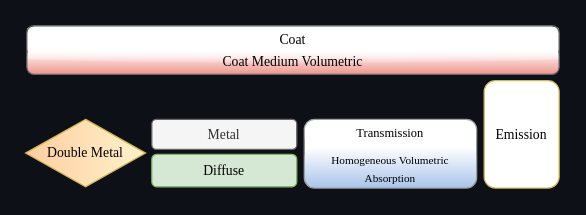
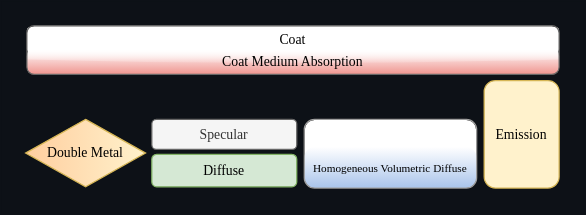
  <mxCell id="0" />
  <mxCell id="1" parent="0" />
  <mxCell id="2" value="" style="rounded=1;whiteSpace=wrap;html=1;strokeWidth=1;" vertex="1" parent="1"><mxGeometry x="21" y="20" width="426" height="39" as="geometry" /></mxCell>
  <mxCell id="3" value="" style="rounded=1;whiteSpace=wrap;html=1;strokeWidth=1;" vertex="1" parent="1"><mxGeometry x="243" y="95" width="138" height="55" as="geometry" /></mxCell>
  <mxCell id="4" value="&lt;font style=&quot;font-size: 11px;&quot; face=&quot;Kollektif&quot;&gt;Double Metal&lt;br&gt;&lt;/font&gt;" style="rhombus;whiteSpace=wrap;html=1;fillColor=#fff2cc;strokeColor=#d6b656;gradientColor=#FFCE9F;gradientDirection=west;" vertex="1" parent="1"><mxGeometry x="20" y="95" width="96" height="54" as="geometry" /></mxCell>
- <mxCell id="5" value="&lt;p style=&quot;line-height: 120%;&quot;&gt;&lt;font style=&quot;font-size: 11px;&quot; face=&quot;Kollektif&quot; data-font-src=&quot;https://fonts.googleapis.com/css?family=Kollektif&quot;&gt;Metal&lt;/font&gt;&lt;/p&gt;" style="rounded=1;whiteSpace=wrap;html=1;fillColor=#f5f5f5;fontColor=#333333;strokeColor=#666666;" vertex="1" parent="1"><mxGeometry x="121" y="95" width="116" height="24" as="geometry" /></mxCell>
+ <mxCell id="5" value="&lt;p style=&quot;line-height: 120%;&quot;&gt;&lt;font style=&quot;font-size: 11px;&quot; face=&quot;Kollektif&quot; data-font-src=&quot;https://fonts.googleapis.com/css?family=Kollektif&quot;&gt;Specular&lt;/font&gt;&lt;/p&gt;" style="rounded=1;whiteSpace=wrap;html=1;fillColor=#f5f5f5;fontColor=#333333;strokeColor=#666666;" vertex="1" parent="1"><mxGeometry x="121" y="95" width="116" height="24" as="geometry" /></mxCell>
  <mxCell id="6" value="&lt;font style=&quot;font-size: 11px;&quot; data-font-src=&quot;https://fonts.googleapis.com/css?family=Kollektif&quot; face=&quot;Kollektif&quot;&gt;Diffuse&lt;/font&gt;" style="rounded=1;whiteSpace=wrap;html=1;fillColor=#d5e8d4;strokeColor=#82b366;" vertex="1" parent="1"><mxGeometry x="121" y="123" width="116" height="26" as="geometry" /></mxCell>
- <mxCell id="7" value="&lt;font style=&quot;font-size: 10px;&quot; data-font-src=&quot;https://fonts.googleapis.com/css?family=Kollektif&quot; face=&quot;Kollektif&quot;&gt;Transmission&lt;/font&gt;" style="rounded=1;whiteSpace=wrap;html=1;fillColor=#FFFFFF;strokeColor=none;gradientColor=#FFFFFF;gradientDirection=south;arcSize=36;" vertex="1" parent="1"><mxGeometry x="243" y="95" width="138" height="22" as="geometry" /></mxCell>
- <mxCell id="8" value="&lt;font style=&quot;font-size: 9px;&quot; data-font-src=&quot;https://fonts.googleapis.com/css?family=Kollektif&quot; face=&quot;Kollektif&quot;&gt;Homogeneous &lt;/font&gt;&lt;font style=&quot;font-size: 9px;&quot; data-font-src=&quot;https://fonts.googleapis.com/css?family=Kollektif&quot; face=&quot;Kollektif&quot;&gt;Volumetric Absorption&lt;/font&gt;" style="rounded=1;whiteSpace=wrap;html=1;fillColor=#A9C4EB;strokeColor=none;gradientColor=#FFFFFF;gradientDirection=north;arcSize=27;" vertex="1" parent="1"><mxGeometry x="243" y="117" width="138" height="33" as="geometry" /></mxCell>
- <mxCell id="9" value="&lt;font style=&quot;font-size: 11px;&quot; face=&quot;Kollektif&quot;&gt;Emission&lt;/font&gt;" style="rounded=1;whiteSpace=wrap;html=1;fillColor=#ffffff;strokeColor=#d6b656;" vertex="1" parent="1"><mxGeometry x="387" y="64" width="60" height="86" as="geometry" /></mxCell>
+ <mxCell id="8" value="&lt;font style=&quot;font-size: 9px;&quot; data-font-src=&quot;https://fonts.googleapis.com/css?family=Kollektif&quot; face=&quot;Kollektif&quot;&gt;Homogeneous &lt;/font&gt;&lt;font style=&quot;font-size: 9px;&quot; data-font-src=&quot;https://fonts.googleapis.com/css?family=Kollektif&quot; face=&quot;Kollektif&quot;&gt;Volumetric Diffuse&lt;/font&gt;" style="rounded=1;whiteSpace=wrap;html=1;fillColor=#A9C4EB;strokeColor=none;gradientColor=#FFFFFF;gradientDirection=north;arcSize=27;" vertex="1" parent="1"><mxGeometry x="243" y="117" width="138" height="33" as="geometry" /></mxCell>
+ <mxCell id="9" value="&lt;font style=&quot;font-size: 11px;&quot; face=&quot;Kollektif&quot;&gt;Emission&lt;/font&gt;" style="rounded=1;whiteSpace=wrap;html=1;fillColor=#fff2cc;strokeColor=#d6b656;" vertex="1" parent="1"><mxGeometry x="387" y="64" width="60" height="86" as="geometry" /></mxCell>
  <mxCell id="10" value="" style="rounded=1;whiteSpace=wrap;html=1;fillColor=none;fontColor=#333333;strokeColor=#9F9F9F;strokeWidth=1;" vertex="1" parent="1"><mxGeometry x="243" y="95" width="138" height="55" as="geometry" /></mxCell>
  <mxCell id="11" value="" style="group" vertex="1" connectable="0" parent="1"><mxGeometry x="21" y="21" width="426" height="38" as="geometry" /></mxCell>
  <mxCell id="12" value="&lt;div style=&quot;font-size: 11px;&quot;&gt;&lt;font style=&quot;font-size: 11px;&quot; data-font-src=&quot;https://fonts.googleapis.com/css?family=Kollektif&quot; face=&quot;Kollektif&quot;&gt;Coat&lt;/font&gt;&lt;/div&gt;" style="rounded=1;whiteSpace=wrap;html=1;gradientDirection=radial;glass=0;rotation=0;strokeWidth=0;perimeterSpacing=1;strokeColor=none;" vertex="1" parent="11"><mxGeometry width="426" height="20" as="geometry" /></mxCell>
- <mxCell id="13" value="&lt;div style=&quot;font-size: 11px;&quot;&gt;&lt;font style=&quot;font-size: 11px;&quot; data-font-src=&quot;https://fonts.googleapis.com/css?family=Kollektif&quot; face=&quot;Kollektif&quot;&gt;Coat Medium Volumetric&lt;br&gt;&lt;/font&gt;&lt;/div&gt;" style="rounded=1;whiteSpace=wrap;html=1;gradientDirection=south;gradientColor=#EF958F;perimeterSpacing=0;glass=1;imageWidth=34;imageHeight=3;fillColor=default;strokeWidth=0;arcSize=26;strokeColor=none;" vertex="1" parent="11"><mxGeometry y="18" width="426" height="20" as="geometry" /></mxCell>
+ <mxCell id="13" value="&lt;div style=&quot;font-size: 11px;&quot;&gt;&lt;font style=&quot;font-size: 11px;&quot; data-font-src=&quot;https://fonts.googleapis.com/css?family=Kollektif&quot; face=&quot;Kollektif&quot;&gt;Coat Medium Absorption&lt;br&gt;&lt;/font&gt;&lt;/div&gt;" style="rounded=1;whiteSpace=wrap;html=1;gradientDirection=south;gradientColor=#EF958F;perimeterSpacing=0;glass=1;imageWidth=34;imageHeight=3;fillColor=default;strokeWidth=0;arcSize=26;strokeColor=none;" vertex="1" parent="11"><mxGeometry y="18" width="426" height="20" as="geometry" /></mxCell>
  <mxCell id="14" value="" style="rounded=1;whiteSpace=wrap;html=1;fillColor=none;fontColor=#333333;strokeColor=#666666;strokeWidth=1;" vertex="1" parent="1"><mxGeometry x="21" y="20" width="426" height="39" as="geometry" /></mxCell>
